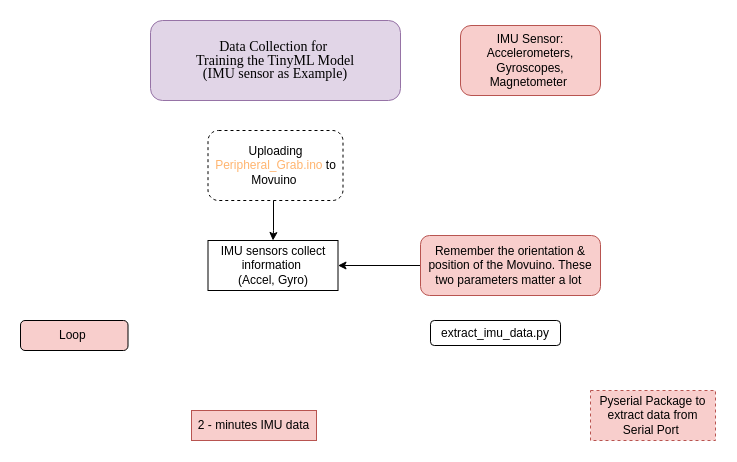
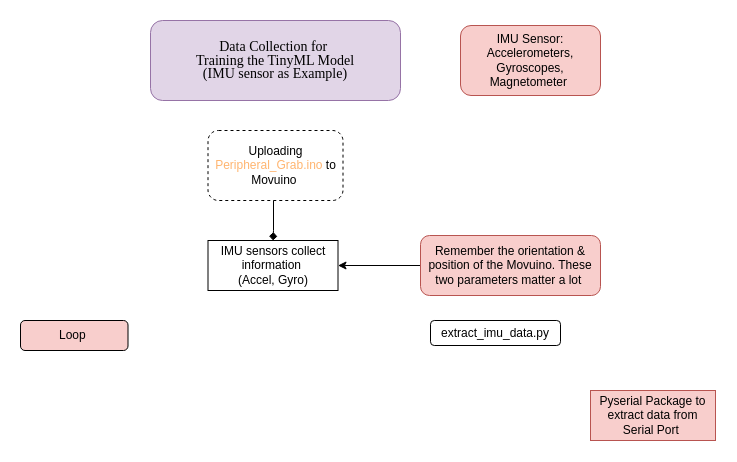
  <mxCell id="0" />
  <mxCell id="1" parent="0" />
- <mxCell id="2" style="edgeStyle=orthogonalEdgeStyle;rounded=0;orthogonalLoop=1;jettySize=auto;html=1;exitX=0.5;exitY=1;exitDx=0;exitDy=0;entryX=0.5;entryY=0;entryDx=0;entryDy=0;" edge="1" parent="1" source="3" target="5"><mxGeometry relative="1" as="geometry"><Array as="points"><mxPoint x="273" y="200" /><mxPoint x="273" y="230" /></Array></mxGeometry></mxCell>
+ <mxCell id="2" style="edgeStyle=orthogonalEdgeStyle;rounded=0;orthogonalLoop=1;jettySize=auto;html=1;exitX=0.5;exitY=1;exitDx=0;exitDy=0;entryX=0.5;entryY=0;entryDx=0;entryDy=0;endArrow=diamond;" edge="1" parent="1" source="3" target="5"><mxGeometry relative="1" as="geometry"><Array as="points"><mxPoint x="273" y="200" /><mxPoint x="273" y="230" /></Array></mxGeometry></mxCell>
  <mxCell id="3" value="Uploading &lt;font color=&quot;#ffb570&quot;&gt;Peripheral_Grab.ino&lt;/font&gt; to Movuino&amp;nbsp;" style="rounded=1;whiteSpace=wrap;html=1;fontSize=12;glass=0;strokeWidth=1;shadow=0;dashed=1;" parent="1" vertex="1"><mxGeometry x="207.5" y="130" width="135" height="70" as="geometry" /></mxCell>
  <mxCell id="4" value="&lt;blockquote style=&quot;line-height: 90% ; font-size: 14px&quot;&gt;&lt;font style=&quot;font-size: 14px&quot;&gt;&lt;font style=&quot;font-size: 14px&quot; face=&quot;Lucida Console&quot;&gt;Data Collection for&amp;nbsp;&lt;br&gt;&lt;/font&gt;&lt;/font&gt;&lt;font style=&quot;font-size: 14px&quot;&gt;&lt;font style=&quot;font-size: 14px&quot; face=&quot;Lucida Console&quot;&gt;Training the TinyML Model&lt;br&gt;&lt;/font&gt;&lt;/font&gt;&lt;font style=&quot;font-size: 14px&quot;&gt;&lt;font style=&quot;font-size: 14px&quot; face=&quot;Lucida Console&quot;&gt;(IMU sensor as Example)&lt;/font&gt;&lt;/font&gt;&lt;/blockquote&gt;" style="rounded=1;whiteSpace=wrap;html=1;fillColor=#e1d5e7;strokeColor=#9673a6;labelPosition=center;verticalLabelPosition=middle;align=center;verticalAlign=middle;spacing=4;spacingTop=0;spacingLeft=0;" vertex="1" parent="1"><mxGeometry x="150" width="250" height="80" as="geometry" y="20" /></mxCell>
  <mxCell id="5" value="IMU sensors collect information&amp;nbsp;&lt;br&gt;(Accel, Gyro)" style="rounded=0;whiteSpace=wrap;html=1;" vertex="1" parent="1"><mxGeometry x="207.5" y="240" width="130" height="50" as="geometry" /></mxCell>
  <mxCell id="6" value="IMU Sensor:&lt;br&gt;Accelerometers,&lt;br&gt;Gyroscopes,&lt;br&gt;Magnetometer&amp;nbsp;" style="rounded=1;whiteSpace=wrap;html=1;fillColor=#f8cecc;strokeColor=#b85450;" vertex="1" parent="1"><mxGeometry x="460" y="25" width="140" height="70" as="geometry" /></mxCell>
  <mxCell id="7" style="edgeStyle=orthogonalEdgeStyle;rounded=0;orthogonalLoop=1;jettySize=auto;html=1;entryX=1;entryY=0.5;entryDx=0;entryDy=0;" edge="1" parent="1" source="8" target="5"><mxGeometry relative="1" as="geometry" /></mxCell>
  <mxCell id="8" value="Remember the orientation &amp;amp; position of the Movuino. These two parameters matter a lot&amp;nbsp;" style="rounded=1;whiteSpace=wrap;html=1;fillColor=#f8cecc;strokeColor=#b85450;" vertex="1" parent="1"><mxGeometry x="420" y="235" width="180" height="60" as="geometry" /></mxCell>
- <mxCell id="9" value="2 - minutes IMU data" style="rounded=0;whiteSpace=wrap;html=1;fillColor=#f8cecc;strokeColor=#b85450;" vertex="1" parent="1"><mxGeometry x="191" y="410" width="125" height="30" as="geometry" /></mxCell>
  <mxCell id="10" value="Loop&amp;nbsp;" style="rounded=1;whiteSpace=wrap;html=1;fillColor=#f8cecc;" vertex="1" parent="1"><mxGeometry x="20" y="320" width="107.5" height="30" as="geometry" /></mxCell>
  <mxCell id="11" value="extract_imu_data.py" style="rounded=1;whiteSpace=wrap;html=1;" vertex="1" parent="1"><mxGeometry x="430" y="320" width="130" height="25" as="geometry" /></mxCell>
- <mxCell id="12" value="Pyserial Package to extract data from Serial Port&amp;nbsp;" style="rounded=0;whiteSpace=wrap;html=1;fillColor=#f8cecc;strokeColor=#b85450;dashed=1;" vertex="1" parent="1"><mxGeometry x="590" y="390" width="125" height="50" as="geometry" /></mxCell>
+ <mxCell id="12" value="Pyserial Package to extract data from Serial Port&amp;nbsp;" style="rounded=0;whiteSpace=wrap;html=1;fillColor=#f8cecc;strokeColor=#b85450;" vertex="1" parent="1"><mxGeometry x="590" y="390" width="125" height="50" as="geometry" /></mxCell>
